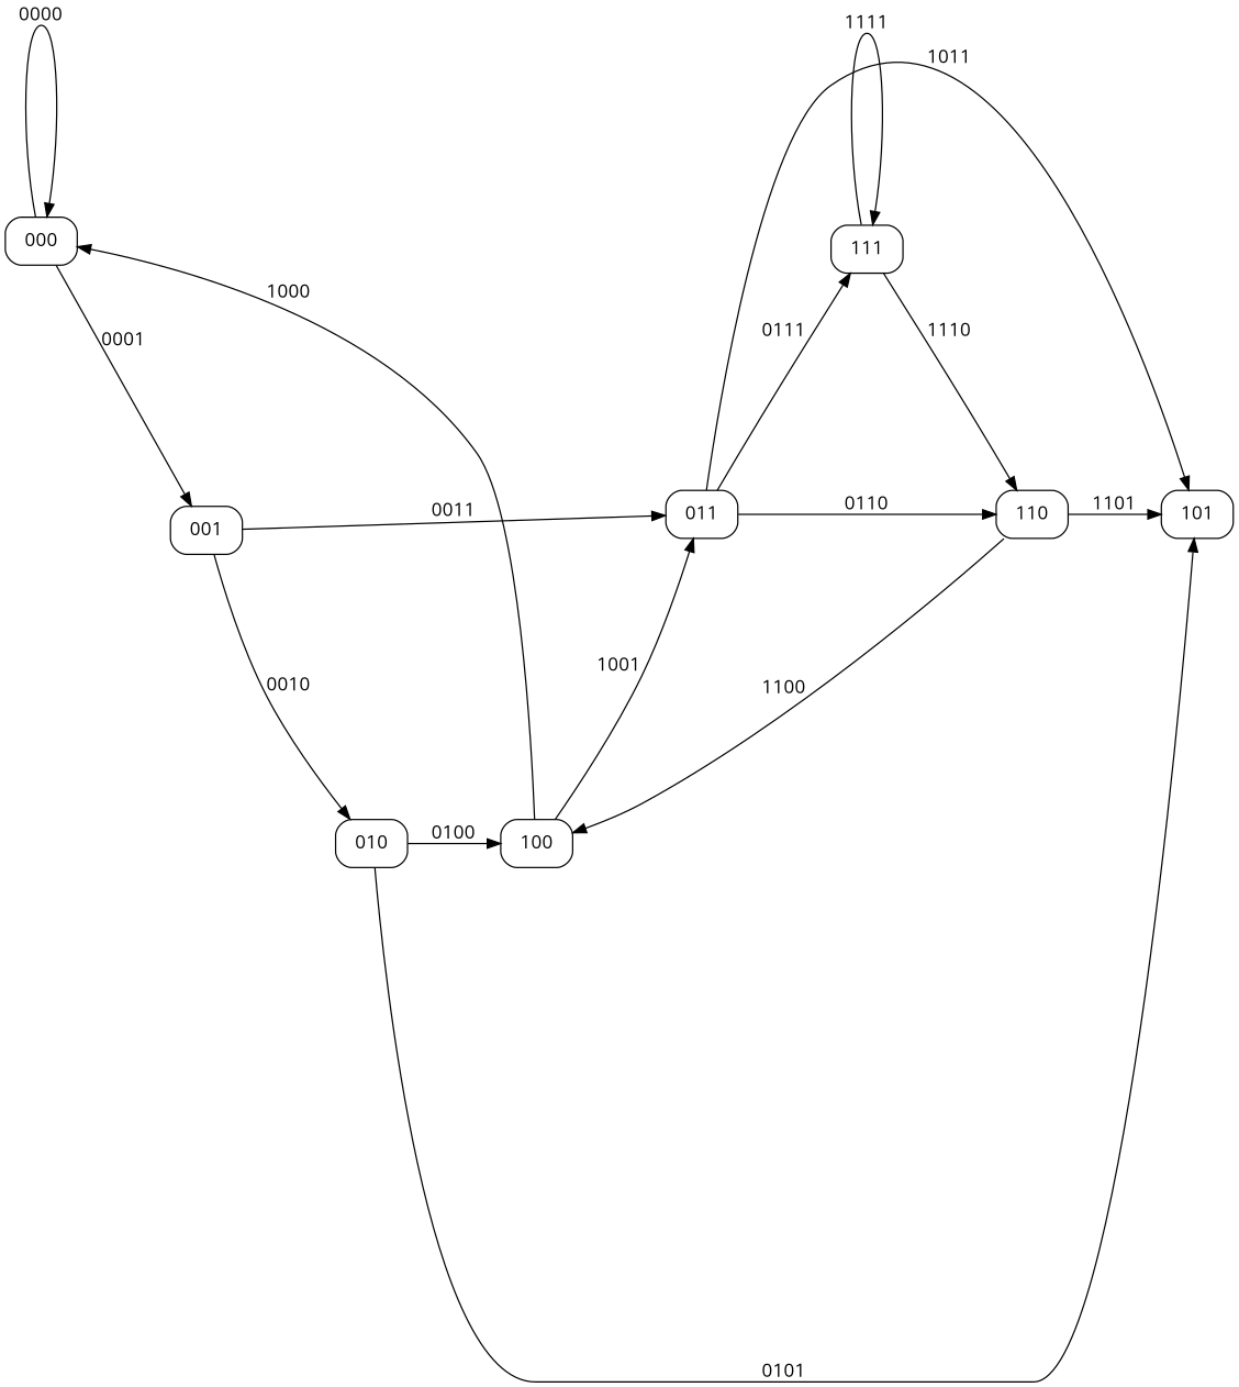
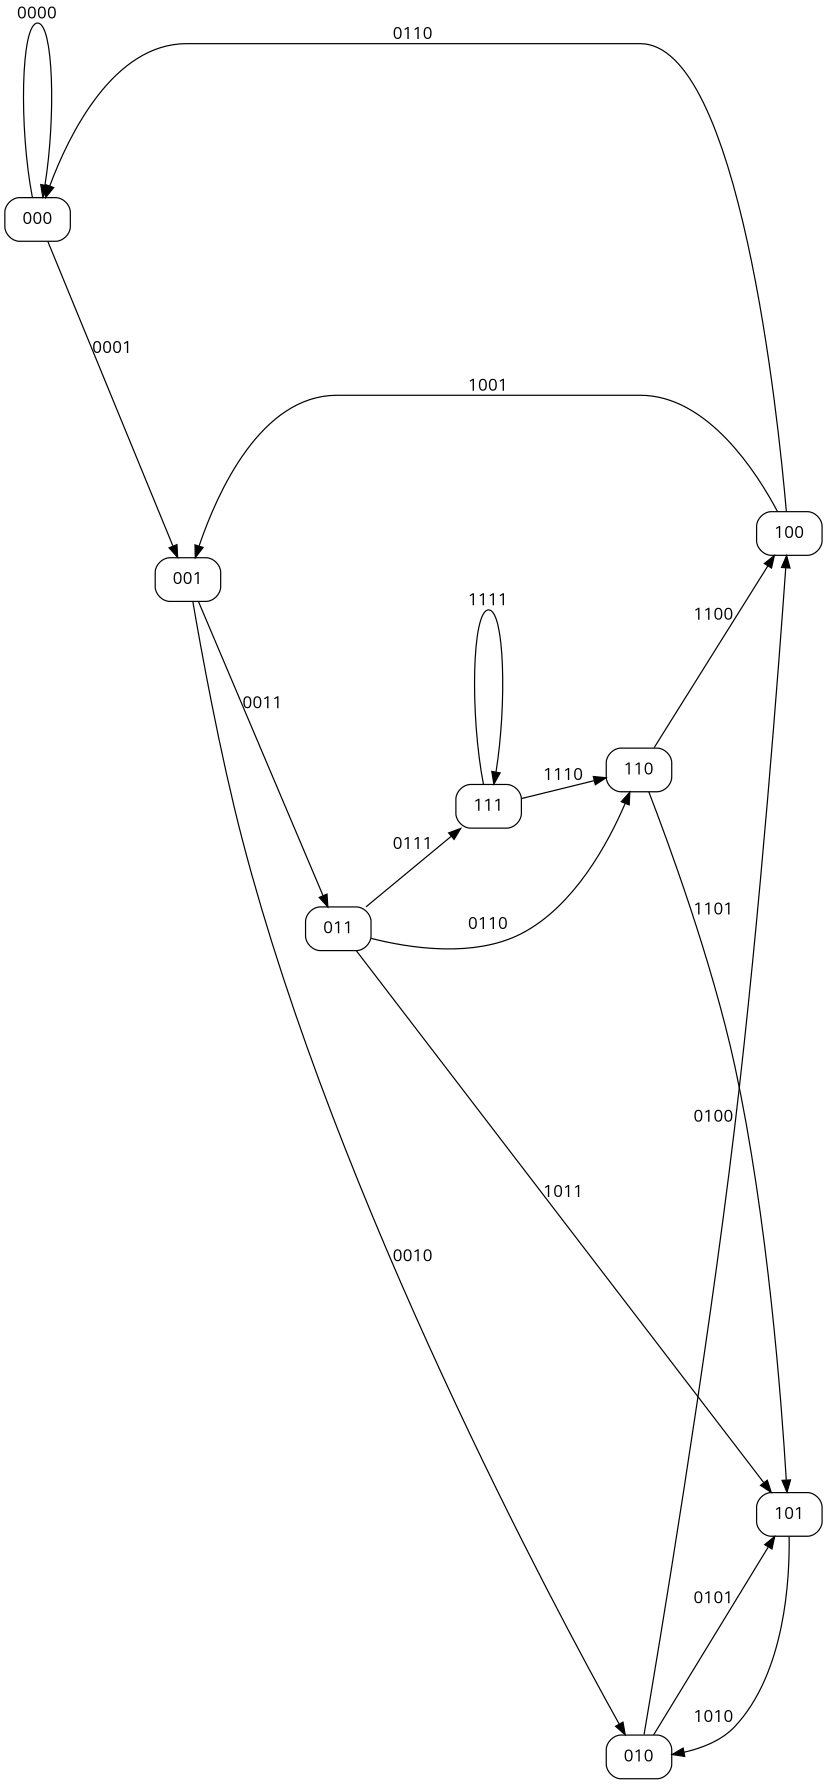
  digraph {
    fontname="Open Sans"
    nodesep=2
    rankdir=LR
    node [fontname="Open Sans" shape=box style=rounded]
    edge [fontname="Open Sans"]
    n1 [label=000]
    n2 [label=001]
    n3 [label=010]
    n4 [label=011]
    n5 [label=100]
    n6 [label=101]
    n7 [label=110]
    n8 [label=111]
    n1 -> n1 [label=0000]
    n1 -> n2 [label=0001]
    n2 -> n3 [label=0010]
    n2 -> n4 [label=0011]
    n3 -> n5 [label=0100]
    n3 -> n6 [label=0101]
    n4 -> n6 [label=1011]
    n4 -> n7 [label=0110]
    n4 -> n8 [label=0111]
-   n5 -> n1 [label=1000]
-   n5 -> n4 [label=1001]
+   n5 -> n1 [label=0110]
+   n5 -> n2 [label=1001]
+   n6 -> n3 [label=1010]
    n7 -> n5 [label=1100]
    n7 -> n6 [label=1101]
    n8 -> n7 [label=1110]
    n8 -> n8 [label=1111]
  }
